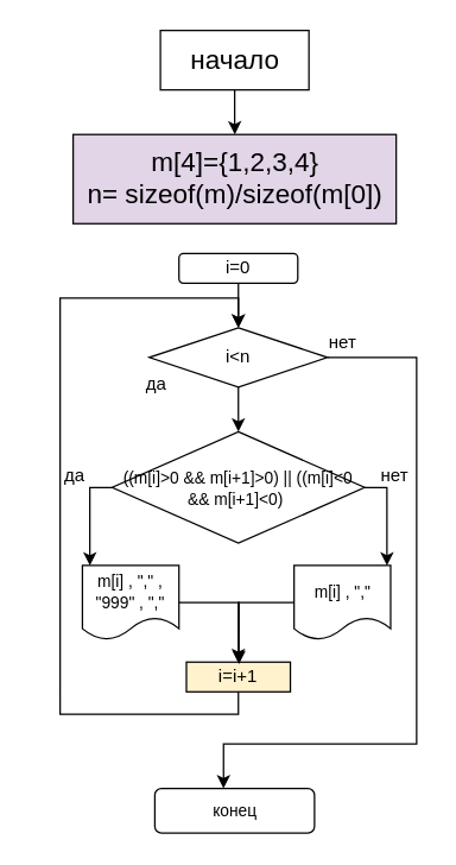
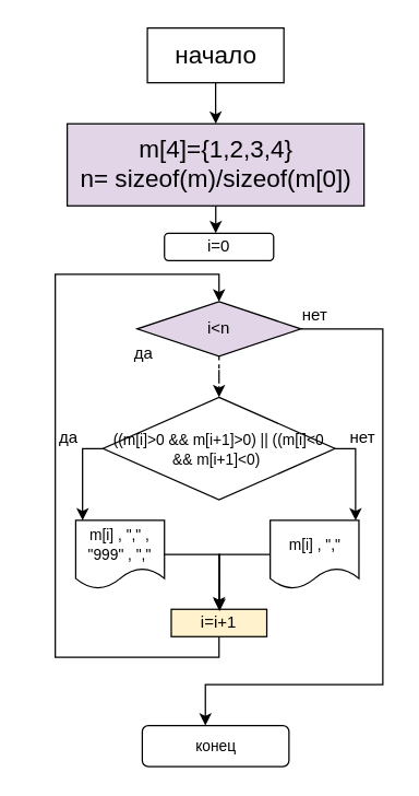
  <mxCell id="0" />
  <mxCell id="1" parent="0" />
  <mxCell id="2" value="" style="edgeStyle=orthogonalEdgeStyle;rounded=0;orthogonalLoop=1;jettySize=auto;html=1;fontSize=18;" edge="1" parent="1" source="3" target="5"><mxGeometry relative="1" as="geometry"><mxPoint x="-960" y="-30" as="targetPoint" /></mxGeometry></mxCell>
  <mxCell id="3" value="&lt;font style=&quot;font-size: 18px&quot;&gt;начало&lt;/font&gt;" style="whiteSpace=wrap;html=1;rounded=0;" vertex="1" parent="1"><mxGeometry x="107.5" y="20" width="100" height="40" as="geometry" /></mxCell>
+ <mxCell id="4" value="" style="edgeStyle=orthogonalEdgeStyle;rounded=0;orthogonalLoop=1;jettySize=auto;html=1;fontSize=18;entryX=0.46;entryY=0.01;entryDx=0;entryDy=0;entryPerimeter=0;" edge="1" parent="1" source="5" target="7"><mxGeometry relative="1" as="geometry" /></mxCell>
  <mxCell id="5" value="m[4]={1,2,3,4}&lt;br&gt;&lt;div&gt;&lt;span&gt;n= sizeof(m)/sizeof(m[0])&lt;/span&gt;&lt;/div&gt;" style="rounded=0;whiteSpace=wrap;html=1;fontSize=18;fillColor=#e1d5e7;" vertex="1" parent="1"><mxGeometry x="48.75" y="90" width="217.5" height="60" as="geometry" /></mxCell>
- <mxCell id="6" value="" style="edgeStyle=orthogonalEdgeStyle;rounded=0;orthogonalLoop=1;jettySize=auto;html=1;" edge="1" parent="1" source="7" target="10"><mxGeometry relative="1" as="geometry" /></mxCell>
  <mxCell id="7" value="i=0" style="whiteSpace=wrap;html=1;rounded=1;" vertex="1" parent="1"><mxGeometry x="120" y="170" width="80" height="20" as="geometry" /></mxCell>
- <mxCell id="8" value="" style="edgeStyle=orthogonalEdgeStyle;rounded=0;orthogonalLoop=1;jettySize=auto;html=1;fontSize=11;fontColor=#000000;" edge="1" parent="1" source="10" target="17"><mxGeometry relative="1" as="geometry" /></mxCell>
+ <mxCell id="8" value="" style="edgeStyle=orthogonalEdgeStyle;rounded=0;orthogonalLoop=1;jettySize=auto;html=1;fontSize=11;fontColor=#000000;dashed=1;" edge="1" parent="1" source="10" target="17"><mxGeometry relative="1" as="geometry" /></mxCell>
  <mxCell id="9" value="" style="edgeStyle=orthogonalEdgeStyle;rounded=0;orthogonalLoop=1;jettySize=auto;html=1;fontSize=11;fontColor=#000000;" edge="1" parent="1" source="10"><mxGeometry relative="1" as="geometry"><mxPoint x="150" y="530" as="targetPoint" /><Array as="points"><mxPoint x="280" y="240" /><mxPoint x="280" y="500" /><mxPoint x="150" y="500" /></Array></mxGeometry></mxCell>
- <mxCell id="10" value="i&amp;lt;n" style="rhombus;whiteSpace=wrap;html=1;rounded=0;" vertex="1" parent="1"><mxGeometry x="100" y="220" width="120" height="40" as="geometry" /></mxCell>
+ <mxCell id="10" value="i&amp;lt;n" style="rhombus;whiteSpace=wrap;html=1;rounded=0;fillColor=#e1d5e7;" vertex="1" parent="1"><mxGeometry x="100" y="220" width="120" height="40" as="geometry" /></mxCell>
  <mxCell id="11" value="да" style="text;html=1;strokeColor=none;fillColor=none;align=center;verticalAlign=middle;whiteSpace=wrap;rounded=0;" vertex="1" parent="1"><mxGeometry x="75" y="250" width="60" height="15" as="geometry" /></mxCell>
  <mxCell id="12" value="" style="edgeStyle=orthogonalEdgeStyle;rounded=0;orthogonalLoop=1;jettySize=auto;html=1;entryX=0.5;entryY=0;entryDx=0;entryDy=0;startArrow=none;" edge="1" parent="1" source="14" target="10"><mxGeometry relative="1" as="geometry"><mxPoint x="180" y="200" as="targetPoint" /><Array as="points"><mxPoint x="160" y="480" /><mxPoint x="40" y="480" /><mxPoint x="40" y="200" /><mxPoint x="160" y="200" /></Array></mxGeometry></mxCell>
  <mxCell id="13" value="нет" style="text;html=1;align=center;verticalAlign=middle;resizable=0;points=[];autosize=1;strokeColor=none;fillColor=none;" vertex="1" parent="1"><mxGeometry x="210" y="220" width="40" height="20" as="geometry" /></mxCell>
  <mxCell id="14" value="i=i+1" style="rounded=0;whiteSpace=wrap;html=1;fillColor=#fff2cc;" vertex="1" parent="1"><mxGeometry x="125" y="445" width="70" height="20" as="geometry" /></mxCell>
  <mxCell id="15" value="" style="edgeStyle=orthogonalEdgeStyle;rounded=0;orthogonalLoop=1;jettySize=auto;html=1;fontSize=11;fontColor=#000000;" edge="1" parent="1" source="17"><mxGeometry relative="1" as="geometry"><mxPoint x="60" y="380" as="targetPoint" /><Array as="points"><mxPoint x="60" y="328" /></Array></mxGeometry></mxCell>
  <mxCell id="16" value="" style="edgeStyle=orthogonalEdgeStyle;rounded=0;orthogonalLoop=1;jettySize=auto;html=1;fontSize=11;fontColor=#000000;entryX=0.962;entryY=0;entryDx=0;entryDy=0;entryPerimeter=0;" edge="1" parent="1" source="17" target="21"><mxGeometry relative="1" as="geometry"><mxPoint x="300" y="360" as="targetPoint" /><Array as="points"><mxPoint x="260" y="328" /></Array></mxGeometry></mxCell>
  <mxCell id="17" value="&lt;font style=&quot;font-size: 11px&quot;&gt;((m[i]&amp;gt;0 &amp;amp;&amp;amp; m[i+1]&amp;gt;0) || ((m[i]&amp;lt;0 &amp;amp;&amp;amp; m[i+1]&amp;lt;0)&amp;nbsp;&lt;/font&gt;" style="rhombus;whiteSpace=wrap;html=1;labelBackgroundColor=none;fontSize=12;fontColor=#000000;fillColor=none;" vertex="1" parent="1"><mxGeometry x="75" y="290" width="170" height="75" as="geometry" /></mxCell>
  <mxCell id="18" value="" style="edgeStyle=orthogonalEdgeStyle;rounded=0;orthogonalLoop=1;jettySize=auto;html=1;fontSize=11;fontColor=#000000;entryX=0.505;entryY=0.067;entryDx=0;entryDy=0;entryPerimeter=0;" edge="1" parent="1" source="19" target="14"><mxGeometry relative="1" as="geometry"><mxPoint x="160" y="440" as="targetPoint" /></mxGeometry></mxCell>
  <mxCell id="19" value="m[i] , &quot;,&quot; , &quot;999&quot; , &quot;,&quot;" style="shape=document;whiteSpace=wrap;html=1;boundedLbl=1;labelBackgroundColor=none;fontSize=11;fontColor=#000000;fillColor=none;" vertex="1" parent="1"><mxGeometry x="55" y="380" width="65" height="50" as="geometry" /></mxCell>
  <mxCell id="20" value="" style="edgeStyle=orthogonalEdgeStyle;rounded=0;orthogonalLoop=1;jettySize=auto;html=1;fontSize=11;fontColor=#000000;" edge="1" parent="1" source="21" target="14"><mxGeometry relative="1" as="geometry" /></mxCell>
  <mxCell id="21" value="&lt;span&gt;m[i] , &quot;,&quot;&lt;/span&gt;" style="shape=document;whiteSpace=wrap;html=1;boundedLbl=1;labelBackgroundColor=none;fontSize=11;fontColor=#000000;fillColor=none;" vertex="1" parent="1"><mxGeometry x="197.5" y="380" width="65" height="50" as="geometry" /></mxCell>
  <mxCell id="22" value="да" style="text;html=1;strokeColor=none;fillColor=none;align=center;verticalAlign=middle;whiteSpace=wrap;rounded=0;" vertex="1" parent="1"><mxGeometry x="20" y="312.5" width="60" height="15" as="geometry" /></mxCell>
  <mxCell id="23" value="нет" style="text;html=1;align=center;verticalAlign=middle;resizable=0;points=[];autosize=1;strokeColor=none;fillColor=none;" vertex="1" parent="1"><mxGeometry x="245" y="310" width="40" height="20" as="geometry" /></mxCell>
  <mxCell id="24" value="конец" style="rounded=1;whiteSpace=wrap;html=1;labelBackgroundColor=none;fontSize=11;fontColor=#000000;fillColor=none;" vertex="1" parent="1"><mxGeometry x="103.75" y="530" width="107.5" height="30" as="geometry" /></mxCell>
